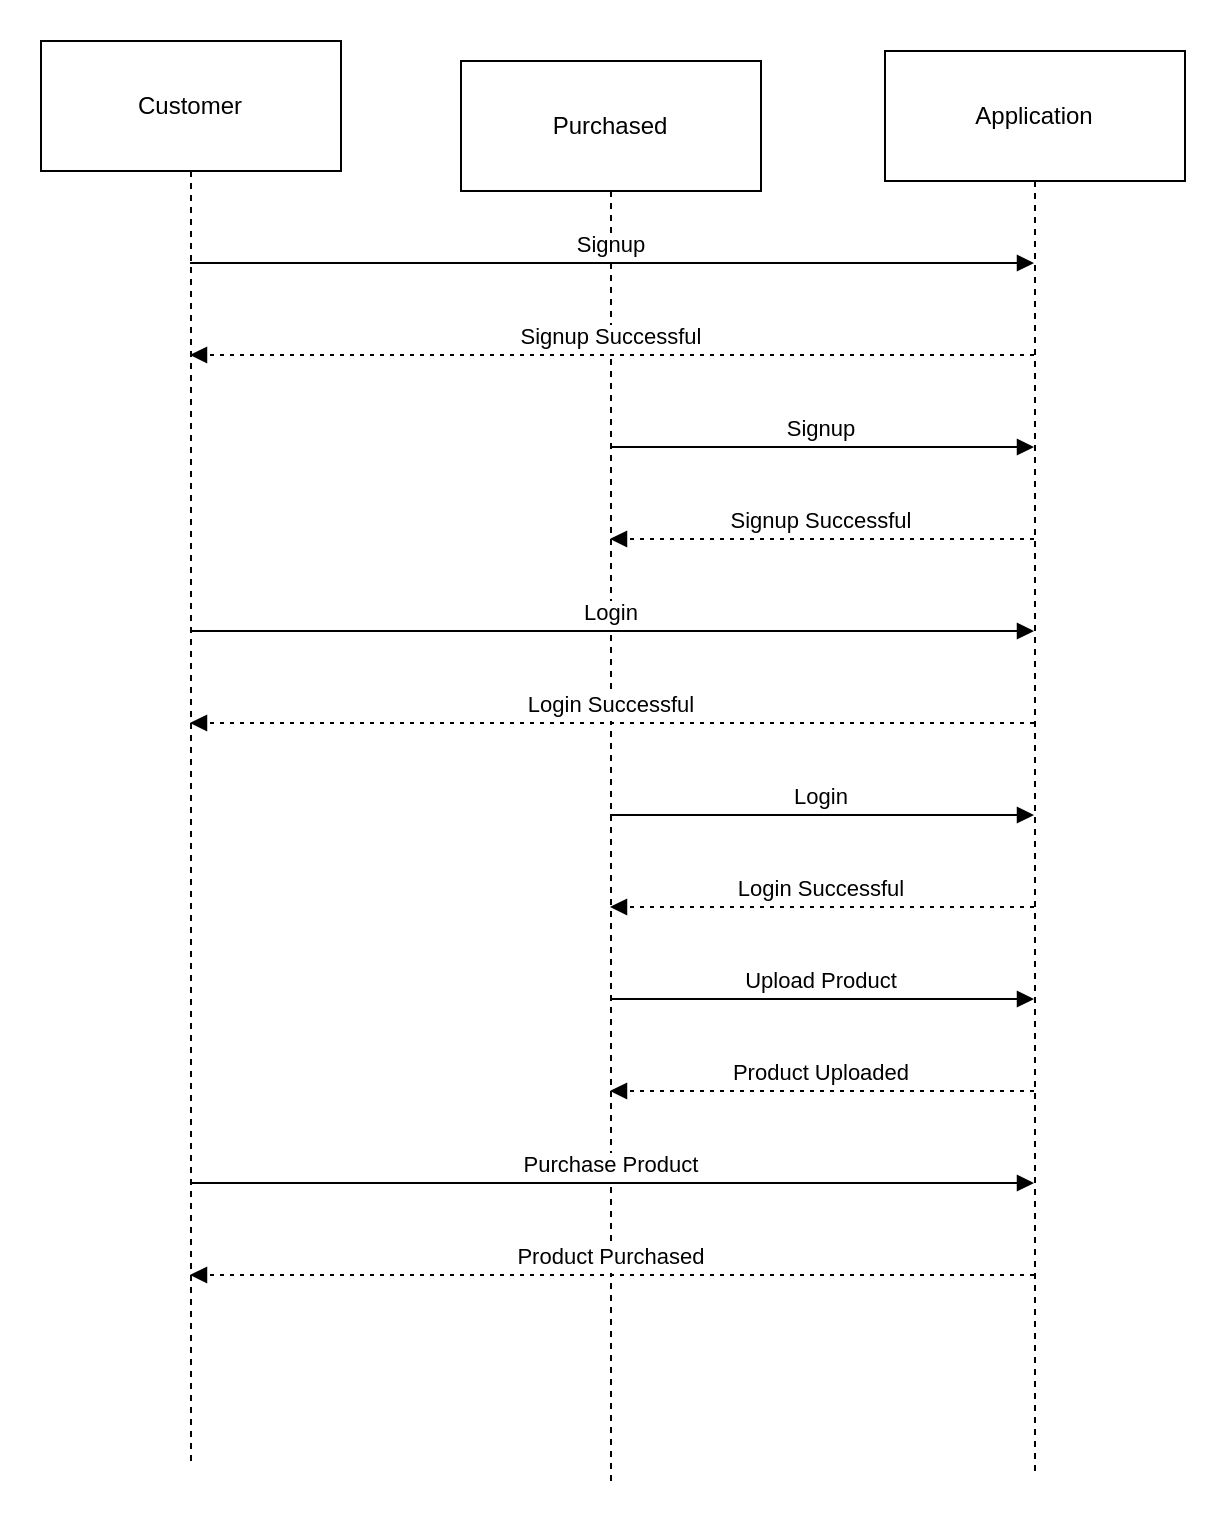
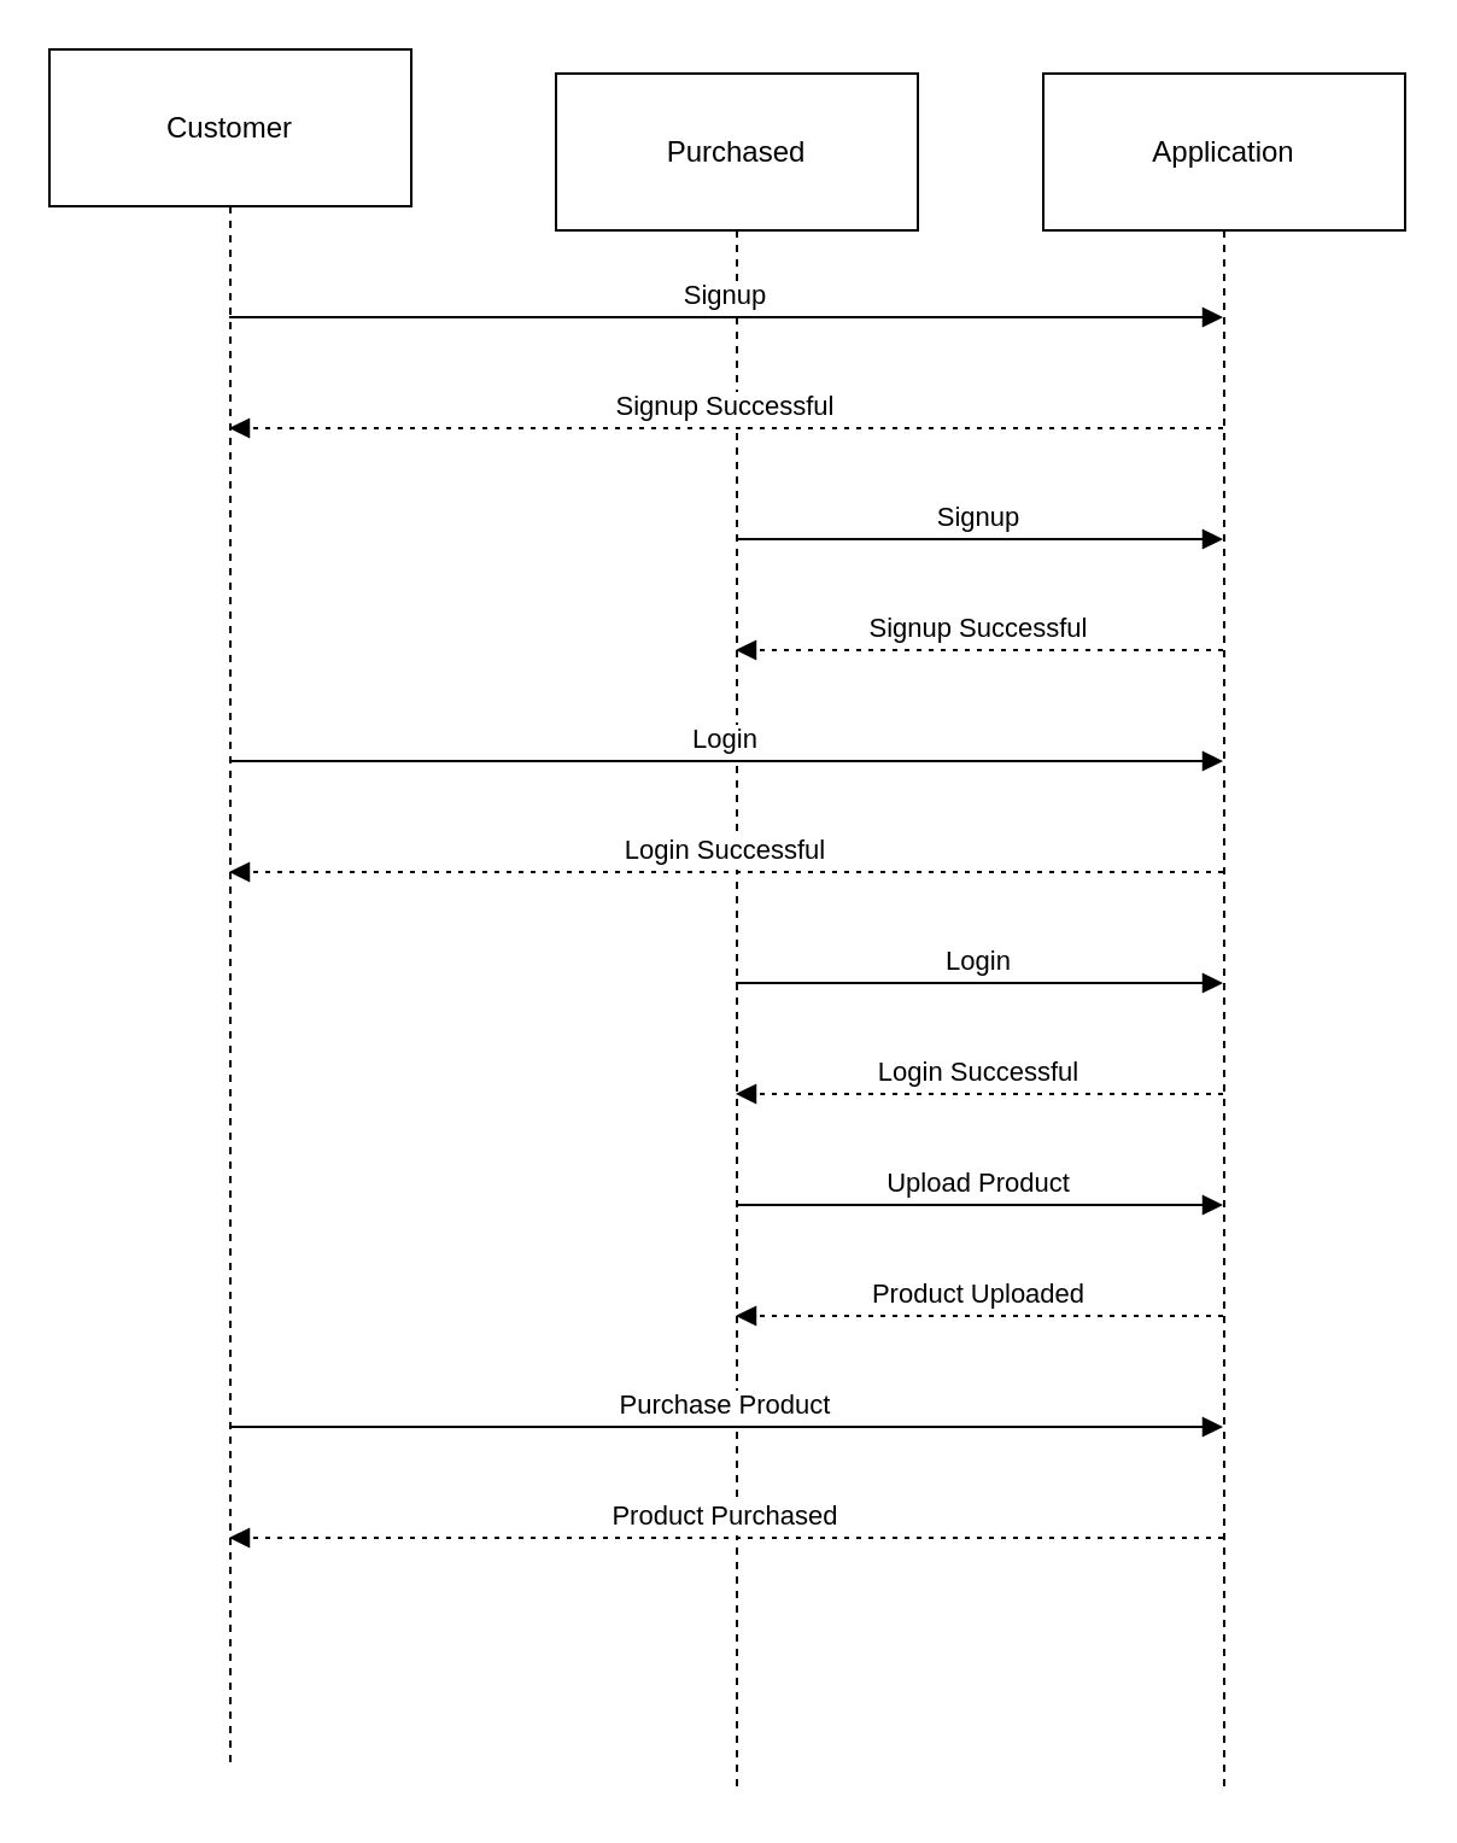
  <mxCell id="0" />
  <mxCell id="1" parent="0" />
  <mxCell id="2" value="Customer" style="shape=umlLifeline;perimeter=lifelinePerimeter;whiteSpace=wrap;container=1;dropTarget=0;collapsible=0;recursiveResize=0;outlineConnect=0;portConstraint=eastwest;newEdgeStyle={&quot;edgeStyle&quot;:&quot;elbowEdgeStyle&quot;,&quot;elbow&quot;:&quot;vertical&quot;,&quot;curved&quot;:0,&quot;rounded&quot;:0};size=65;" vertex="1" parent="1"><mxGeometry x="20" y="20" width="150" height="712" as="geometry" /></mxCell>
  <mxCell id="3" value="Purchased" style="shape=umlLifeline;perimeter=lifelinePerimeter;whiteSpace=wrap;container=1;dropTarget=0;collapsible=0;recursiveResize=0;outlineConnect=0;portConstraint=eastwest;newEdgeStyle={&quot;edgeStyle&quot;:&quot;elbowEdgeStyle&quot;,&quot;elbow&quot;:&quot;vertical&quot;,&quot;curved&quot;:0,&quot;rounded&quot;:0};size=65;" vertex="1" parent="1"><mxGeometry x="230" width="150" height="712" as="geometry" y="30" /></mxCell>
- <mxCell id="4" value="Application" style="shape=umlLifeline;perimeter=lifelinePerimeter;whiteSpace=wrap;container=1;dropTarget=0;collapsible=0;recursiveResize=0;outlineConnect=0;portConstraint=eastwest;newEdgeStyle={&quot;edgeStyle&quot;:&quot;elbowEdgeStyle&quot;,&quot;elbow&quot;:&quot;vertical&quot;,&quot;curved&quot;:0,&quot;rounded&quot;:0};size=65;" vertex="1" parent="1"><mxGeometry x="442" y="25" width="150" height="712" as="geometry" /></mxCell>
+ <mxCell id="4" value="Application" style="shape=umlLifeline;perimeter=lifelinePerimeter;whiteSpace=wrap;container=1;dropTarget=0;collapsible=0;recursiveResize=0;outlineConnect=0;portConstraint=eastwest;newEdgeStyle={&quot;edgeStyle&quot;:&quot;elbowEdgeStyle&quot;,&quot;elbow&quot;:&quot;vertical&quot;,&quot;curved&quot;:0,&quot;rounded&quot;:0};size=65;" vertex="1" parent="1"><mxGeometry x="432" width="150" height="712" as="geometry" y="30" /></mxCell>
  <mxCell id="5" value="Signup" style="verticalAlign=bottom;endArrow=block;edgeStyle=elbowEdgeStyle;elbow=vertical;curved=0;rounded=0;" edge="1" parent="1" source="2" target="4"><mxGeometry relative="1" as="geometry"><Array as="points"><mxPoint x="315" y="131" /></Array></mxGeometry></mxCell>
  <mxCell id="6" value="Signup Successful" style="verticalAlign=bottom;endArrow=block;edgeStyle=elbowEdgeStyle;elbow=vertical;curved=0;rounded=0;dashed=1;dashPattern=2 3;" edge="1" parent="1" source="4" target="2"><mxGeometry relative="1" as="geometry"><Array as="points"><mxPoint x="318" y="177" /></Array></mxGeometry></mxCell>
  <mxCell id="7" value="Signup" style="verticalAlign=bottom;endArrow=block;edgeStyle=elbowEdgeStyle;elbow=vertical;curved=0;rounded=0;" edge="1" parent="1" source="3" target="4"><mxGeometry relative="1" as="geometry"><Array as="points"><mxPoint x="415" y="223" /></Array></mxGeometry></mxCell>
  <mxCell id="8" value="Signup Successful" style="verticalAlign=bottom;endArrow=block;edgeStyle=elbowEdgeStyle;elbow=vertical;curved=0;rounded=0;dashed=1;dashPattern=2 3;" edge="1" parent="1" source="4" target="3"><mxGeometry relative="1" as="geometry"><Array as="points"><mxPoint x="418" y="269" /></Array></mxGeometry></mxCell>
  <mxCell id="9" value="Login" style="verticalAlign=bottom;endArrow=block;edgeStyle=elbowEdgeStyle;elbow=vertical;curved=0;rounded=0;" edge="1" parent="1" source="2" target="4"><mxGeometry relative="1" as="geometry"><Array as="points"><mxPoint x="315" y="315" /></Array></mxGeometry></mxCell>
  <mxCell id="10" value="Login Successful" style="verticalAlign=bottom;endArrow=block;edgeStyle=elbowEdgeStyle;elbow=vertical;curved=0;rounded=0;dashed=1;dashPattern=2 3;" edge="1" parent="1" source="4" target="2"><mxGeometry relative="1" as="geometry"><Array as="points"><mxPoint x="318" y="361" /></Array></mxGeometry></mxCell>
  <mxCell id="11" value="Login" style="verticalAlign=bottom;endArrow=block;edgeStyle=elbowEdgeStyle;elbow=vertical;curved=0;rounded=0;" edge="1" parent="1" source="3" target="4"><mxGeometry relative="1" as="geometry"><Array as="points"><mxPoint x="415" y="407" /></Array></mxGeometry></mxCell>
  <mxCell id="12" value="Login Successful" style="verticalAlign=bottom;endArrow=block;edgeStyle=elbowEdgeStyle;elbow=vertical;curved=0;rounded=0;dashed=1;dashPattern=2 3;" edge="1" parent="1" source="4" target="3"><mxGeometry relative="1" as="geometry"><Array as="points"><mxPoint x="418" y="453" /></Array></mxGeometry></mxCell>
  <mxCell id="13" value="Upload Product" style="verticalAlign=bottom;endArrow=block;edgeStyle=elbowEdgeStyle;elbow=vertical;curved=0;rounded=0;" edge="1" parent="1" source="3" target="4"><mxGeometry relative="1" as="geometry"><Array as="points"><mxPoint x="415" y="499" /></Array></mxGeometry></mxCell>
  <mxCell id="14" value="Product Uploaded" style="verticalAlign=bottom;endArrow=block;edgeStyle=elbowEdgeStyle;elbow=vertical;curved=0;rounded=0;dashed=1;dashPattern=2 3;" edge="1" parent="1" source="4" target="3"><mxGeometry relative="1" as="geometry"><Array as="points"><mxPoint x="418" y="545" /></Array></mxGeometry></mxCell>
  <mxCell id="15" value="Purchase Product" style="verticalAlign=bottom;endArrow=block;edgeStyle=elbowEdgeStyle;elbow=vertical;curved=0;rounded=0;" edge="1" parent="1" source="2" target="4"><mxGeometry relative="1" as="geometry"><Array as="points"><mxPoint x="315" y="591" /></Array></mxGeometry></mxCell>
  <mxCell id="16" value="Product Purchased" style="verticalAlign=bottom;endArrow=block;edgeStyle=elbowEdgeStyle;elbow=vertical;curved=0;rounded=0;dashed=1;dashPattern=2 3;" edge="1" parent="1" source="4" target="2"><mxGeometry relative="1" as="geometry"><Array as="points"><mxPoint x="318" y="637" /></Array></mxGeometry></mxCell>
